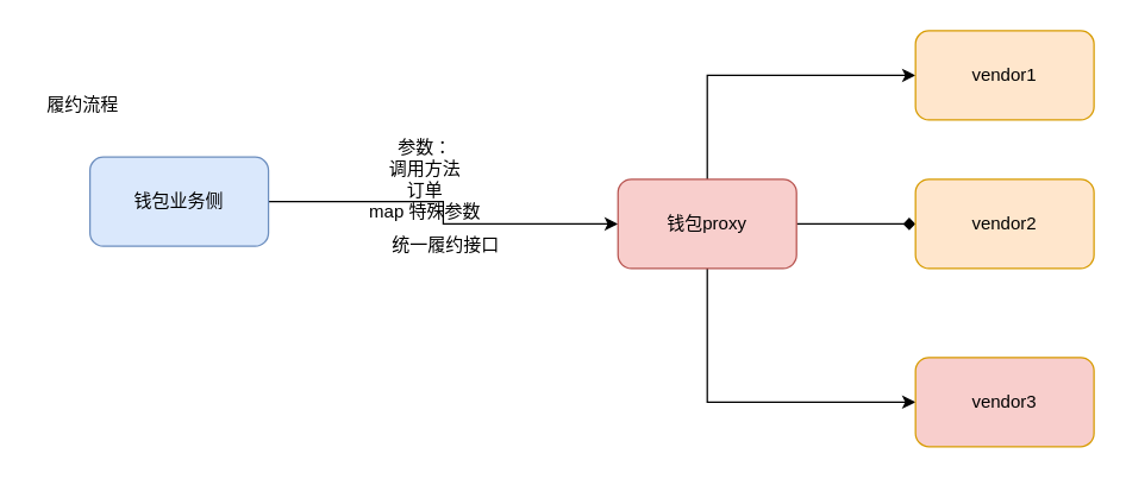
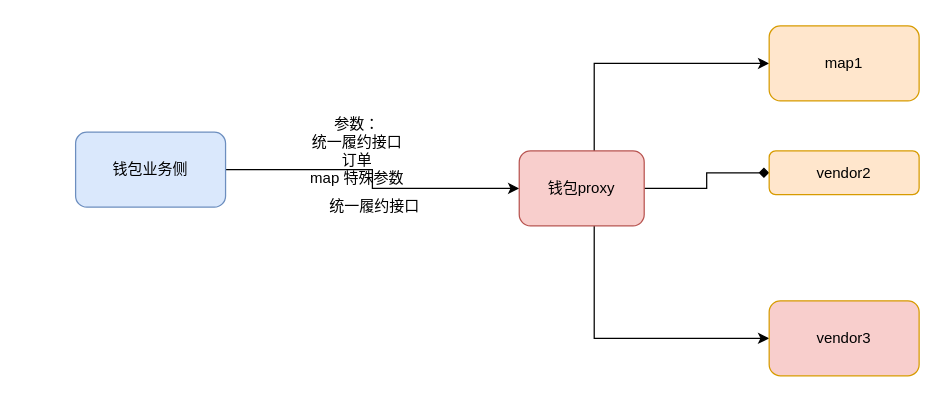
  <mxCell id="0" />
  <mxCell id="1" parent="0" />
  <mxCell id="2" value="" style="edgeStyle=orthogonalEdgeStyle;rounded=0;orthogonalLoop=1;jettySize=auto;html=1;" edge="1" parent="1" source="3" target="7"><mxGeometry relative="1" as="geometry" /></mxCell>
  <mxCell id="3" value="钱包业务侧" style="rounded=1;whiteSpace=wrap;html=1;fillColor=#dae8fc;strokeColor=#6c8ebf;" vertex="1" parent="1"><mxGeometry x="60" y="105" width="120" height="60" as="geometry" /></mxCell>
  <mxCell id="4" value="" style="edgeStyle=orthogonalEdgeStyle;rounded=0;orthogonalLoop=1;jettySize=auto;html=1;" edge="1" parent="1" source="7" target="9"><mxGeometry relative="1" as="geometry"><Array as="points"><mxPoint x="475" y="50" /></Array></mxGeometry></mxCell>
  <mxCell id="5" value="" style="edgeStyle=orthogonalEdgeStyle;rounded=0;orthogonalLoop=1;jettySize=auto;html=1;endArrow=diamond;" edge="1" parent="1" source="7" target="10"><mxGeometry relative="1" as="geometry" /></mxCell>
  <mxCell id="6" value="" style="edgeStyle=orthogonalEdgeStyle;rounded=0;orthogonalLoop=1;jettySize=auto;html=1;" edge="1" parent="1" source="7" target="11"><mxGeometry relative="1" as="geometry"><Array as="points"><mxPoint x="475" y="270" /></Array></mxGeometry></mxCell>
- <mxCell id="7" value="钱包proxy" style="whiteSpace=wrap;html=1;rounded=1;fillColor=#f8cecc;strokeColor=#b85450;" vertex="1" parent="1"><mxGeometry x="415" y="120" width="120" height="60" as="geometry" /></mxCell>
- <mxCell id="8" value="参数：&lt;br&gt;调用方法&lt;br&gt;订单&lt;br&gt;map 特殊参数" style="text;html=1;align=center;verticalAlign=middle;resizable=0;points=[];autosize=1;strokeColor=none;fillColor=none;" vertex="1" parent="1"><mxGeometry x="235" y="85" width="100" height="70" as="geometry" /></mxCell>
- <mxCell id="9" value="vendor1" style="whiteSpace=wrap;html=1;rounded=1;fillColor=#ffe6cc;strokeColor=#d79b00;" vertex="1" parent="1"><mxGeometry x="615" y="20" width="120" height="60" as="geometry" /></mxCell>
- <mxCell id="10" value="vendor2" style="whiteSpace=wrap;html=1;rounded=1;fillColor=#ffe6cc;strokeColor=#d79b00;" vertex="1" parent="1"><mxGeometry x="615" y="120" width="120" height="60" as="geometry" /></mxCell>
+ <mxCell id="7" value="钱包proxy" style="whiteSpace=wrap;html=1;rounded=1;fillColor=#f8cecc;strokeColor=#b85450;" vertex="1" parent="1"><mxGeometry x="415" y="120" width="100" height="60" as="geometry" /></mxCell>
+ <mxCell id="8" value="参数：&lt;br&gt;统一履约接口&lt;br&gt;订单&lt;br&gt;map 特殊参数" style="text;html=1;align=center;verticalAlign=middle;resizable=0;points=[];autosize=1;strokeColor=none;fillColor=none;" vertex="1" parent="1"><mxGeometry x="235" y="85" width="100" height="70" as="geometry" /></mxCell>
+ <mxCell id="9" value="map1" style="whiteSpace=wrap;html=1;rounded=1;fillColor=#ffe6cc;strokeColor=#d79b00;" vertex="1" parent="1"><mxGeometry x="615" y="20" width="120" height="60" as="geometry" /></mxCell>
+ <mxCell id="10" value="vendor2" style="whiteSpace=wrap;html=1;rounded=1;fillColor=#ffe6cc;strokeColor=#d79b00;" vertex="1" parent="1"><mxGeometry x="615" y="120" width="120" height="35" as="geometry" /></mxCell>
  <mxCell id="11" value="vendor3" style="whiteSpace=wrap;html=1;rounded=1;fillColor=#f8cecc;strokeColor=#d79b00;" vertex="1" parent="1"><mxGeometry x="615" y="240" width="120" height="60" as="geometry" /></mxCell>
- <mxCell id="12" value="履约流程" style="text;html=1;align=center;verticalAlign=middle;resizable=0;points=[];autosize=1;strokeColor=none;fillColor=none;" vertex="1" parent="1"><mxGeometry x="20" y="55" width="70" height="30" as="geometry" /></mxCell>
  <mxCell id="13" value="统一履约接口" style="text;html=1;align=center;verticalAlign=middle;resizable=0;points=[];autosize=1;strokeColor=none;fillColor=none;" vertex="1" parent="1"><mxGeometry x="249" y="150" width="100" height="30" as="geometry" /></mxCell>
